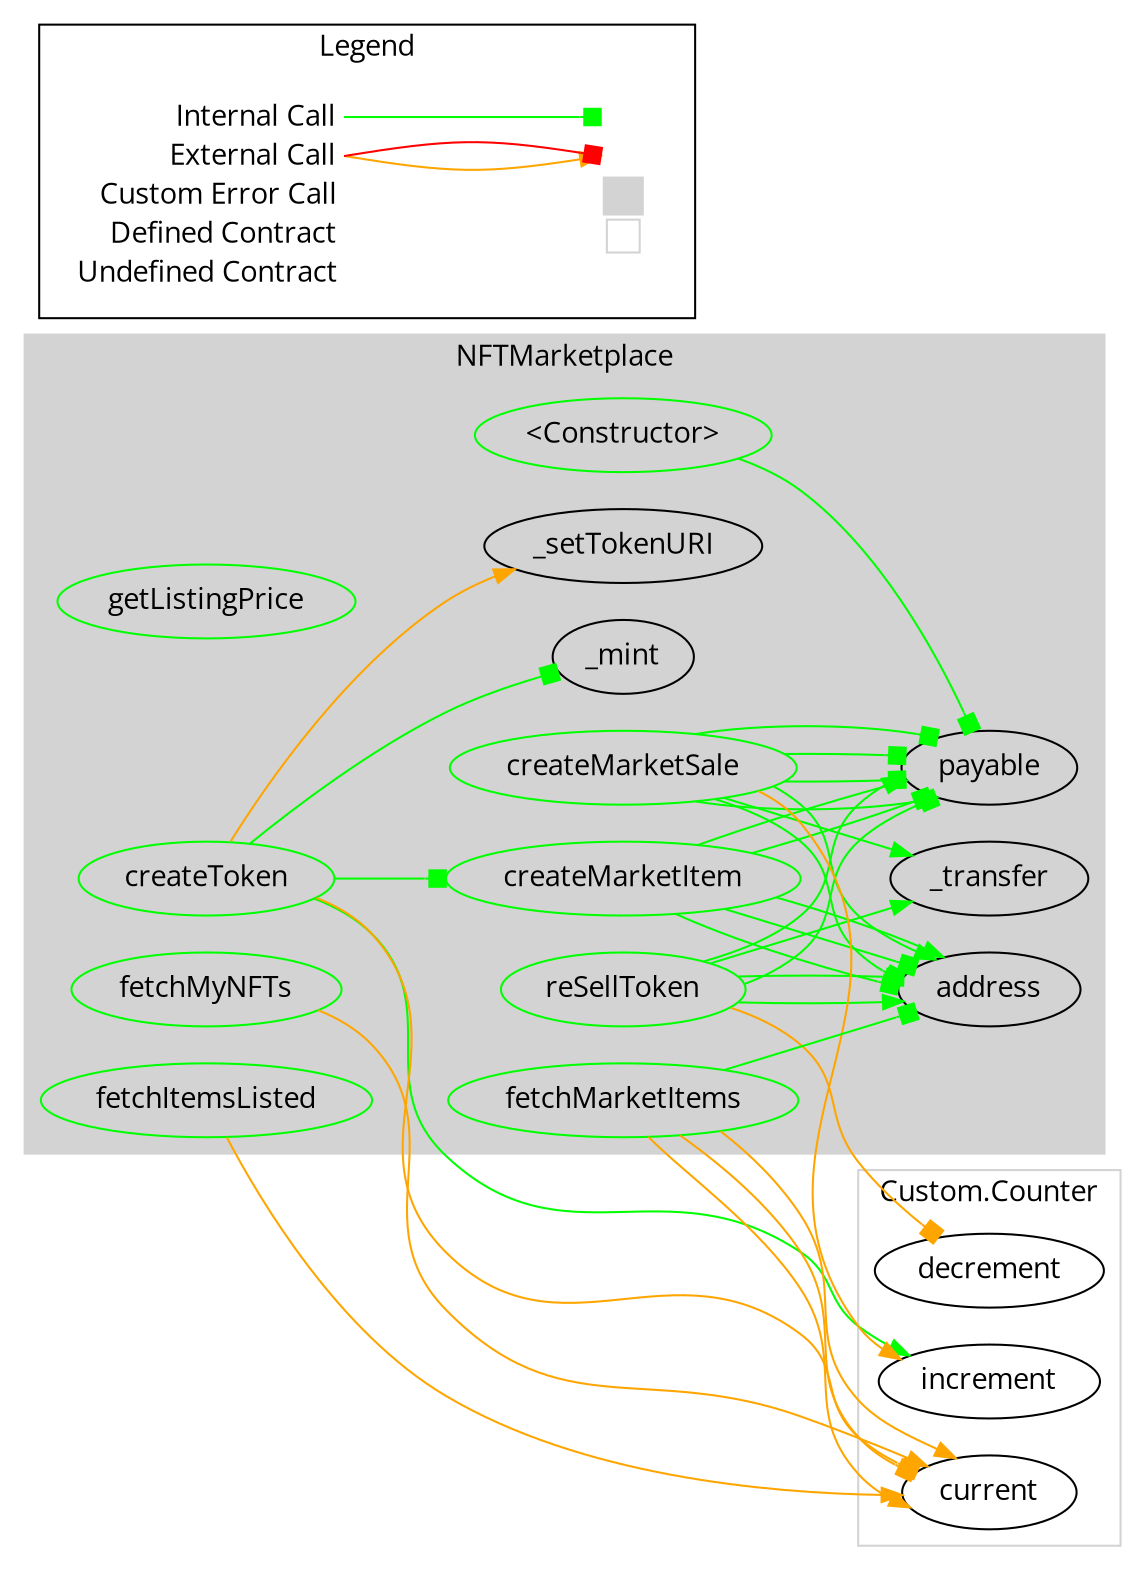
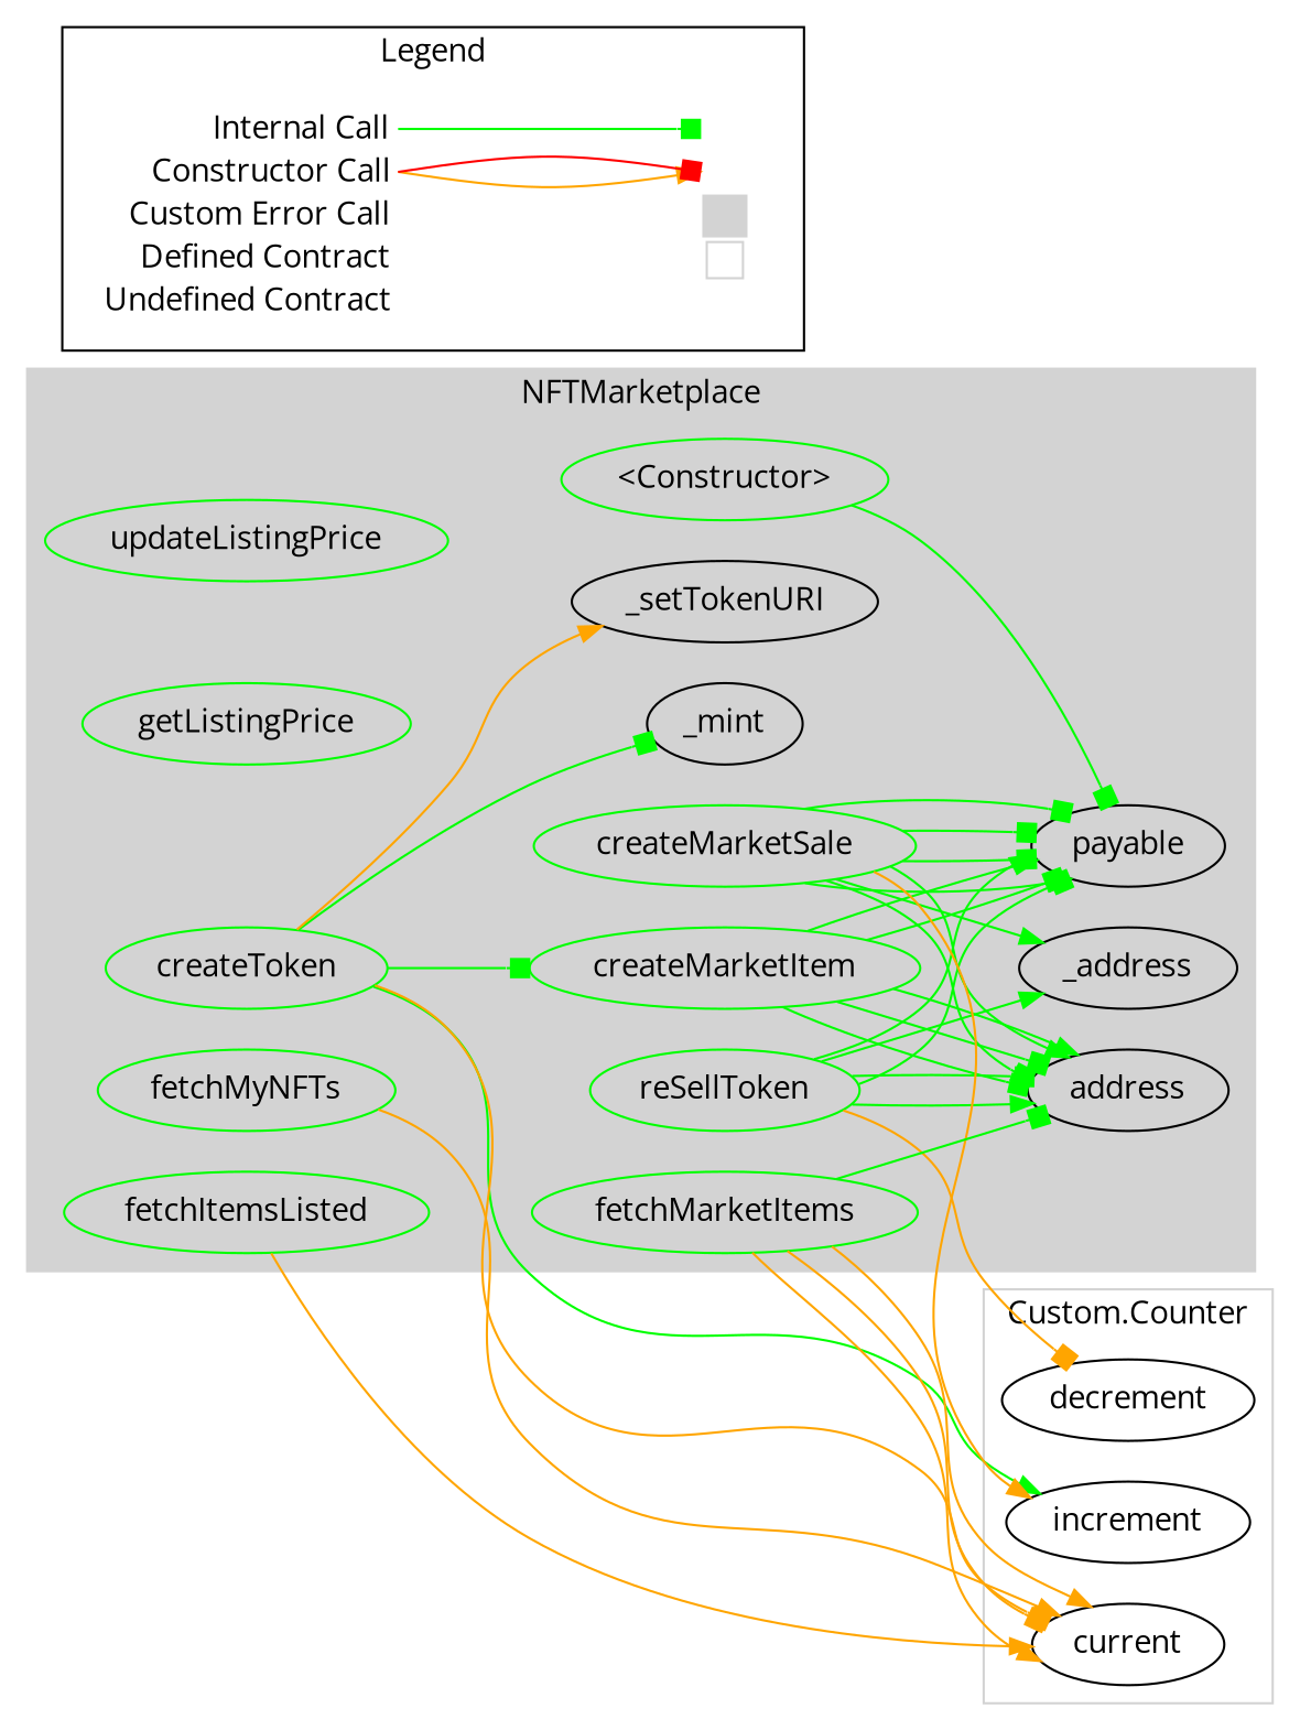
  digraph {
    compound=true
    fontname="Open Sans"
    rankdir=LR
    node [fontname="Open Sans"]
    edge [arrowhead=box color=green fontname="Open Sans"]
    n1 [color=green label="<Constructor>"]
+   n2 [color=green label=updateListingPrice]
    n3 [color=green label=getListingPrice]
    n4 [color=green label=createToken]
    n5 [color=green label=createMarketItem]
    n6 [color=green label=reSellToken]
    n7 [color=green label=createMarketSale]
    n8 [color=green label=fetchMarketItems]
    n9 [color=green label=fetchMyNFTs]
    n10 [color=green label=fetchItemsListed]
    n11 [label=payable]
    n12 [label=_mint]
    n13 [label=_setTokenURI]
    n14 [label=address]
-   n15 [label=_transfer]
+   n15 [label=_address]
    n16 [label=increment]
    n17 [label=current]
    n18 [label=decrement]
-   n19 [label=<<table border="0" cellpadding="2" cellspacing="0" cellborder="0">   <tr><td align="right" port="i1">Internal Call</td></tr>   <tr><td align="right" port="i2">External Call</td></tr>   <tr><td align="right" port="i2">Custom Error Call</td></tr>   <tr><td align="right" port="i3">Defined Contract</td></tr>   <tr><td align="right" port="i4">Undefined Contract</td></tr>   </table>> shape=plaintext]
+   n19 [label=<<table border="0" cellpadding="2" cellspacing="0" cellborder="0">   <tr><td align="right" port="i1">Internal Call</td></tr>   <tr><td align="right" port="i2">Constructor Call</td></tr>   <tr><td align="right" port="i2">Custom Error Call</td></tr>   <tr><td align="right" port="i3">Defined Contract</td></tr>   <tr><td align="right" port="i4">Undefined Contract</td></tr>   </table>> shape=plaintext]
    n20 [label=<<table border="0" cellpadding="2" cellspacing="0" cellborder="0">   <tr><td port="i1">&nbsp;&nbsp;&nbsp;</td></tr>   <tr><td port="i2">&nbsp;&nbsp;&nbsp;</td></tr>   <tr><td port="i3" bgcolor="lightgray">&nbsp;&nbsp;&nbsp;</td></tr>   <tr><td port="i4">     <table border="1" cellborder="0" cellspacing="0" cellpadding="7" color="lightgray">       <tr>        <td></td>       </tr>      </table>   </td></tr>   </table>> shape=plaintext]
    subgraph cluster_1 {
      bgcolor=lightgray
      color=lightgray
      label=NFTMarketplace
      style=filled
      n1
+     n2
      n3
      n4
      n5
      n6
      n7
      n8
      n9
      n10
      n11
      n12
      n13
      n14
      n15
    }
    subgraph cluster_2 {
      color=lightgray
      label="Custom.Counter"
      n16
      n17
      n18
    }
    subgraph cluster_3 {
      label=Legend
      n19
      n20
    }
    n1 -> n11
    n4 -> n5
    n4 -> n12
    n4 -> n13 [arrowhead=normal color=orange]
    n4 -> n16 [arrowhead=normal]
    n4 -> n17 [color=orange]
    n5 -> n11
    n5 -> n11 [arrowhead=normal]
    n5 -> n14
    n5 -> n14
    n5 -> n14 [arrowhead=normal]
    n6 -> n11
    n6 -> n11 [arrowhead=normal]
    n6 -> n14 [arrowhead=normal]
    n6 -> n14
    n6 -> n15 [arrowhead=normal]
    n6 -> n18 [color=orange]
    n7 -> n11 [arrowhead=normal]
    n7 -> n11
    n7 -> n11
    n7 -> n11
    n7 -> n14
    n7 -> n14 [arrowhead=normal]
    n7 -> n15 [arrowhead=normal]
    n7 -> n16 [arrowhead=normal color=orange]
    n8 -> n14
    n8 -> n17 [arrowhead=normal color=orange]
    n8 -> n17 [color=orange]
    n8 -> n17 [arrowhead=normal color=orange]
    n9 -> n17 [arrowhead=normal color=orange]
    n10 -> n17 [arrowhead=normal color=orange]
    n19 -> n20 [headport="i1:w" tailport="i1:e"]
    n19 -> n20 [arrowhead=normal color=orange headport="i2:w" tailport="i2:e"]
    n19 -> n20 [color=red headport="i2:w" tailport="i2:e"]
  }
